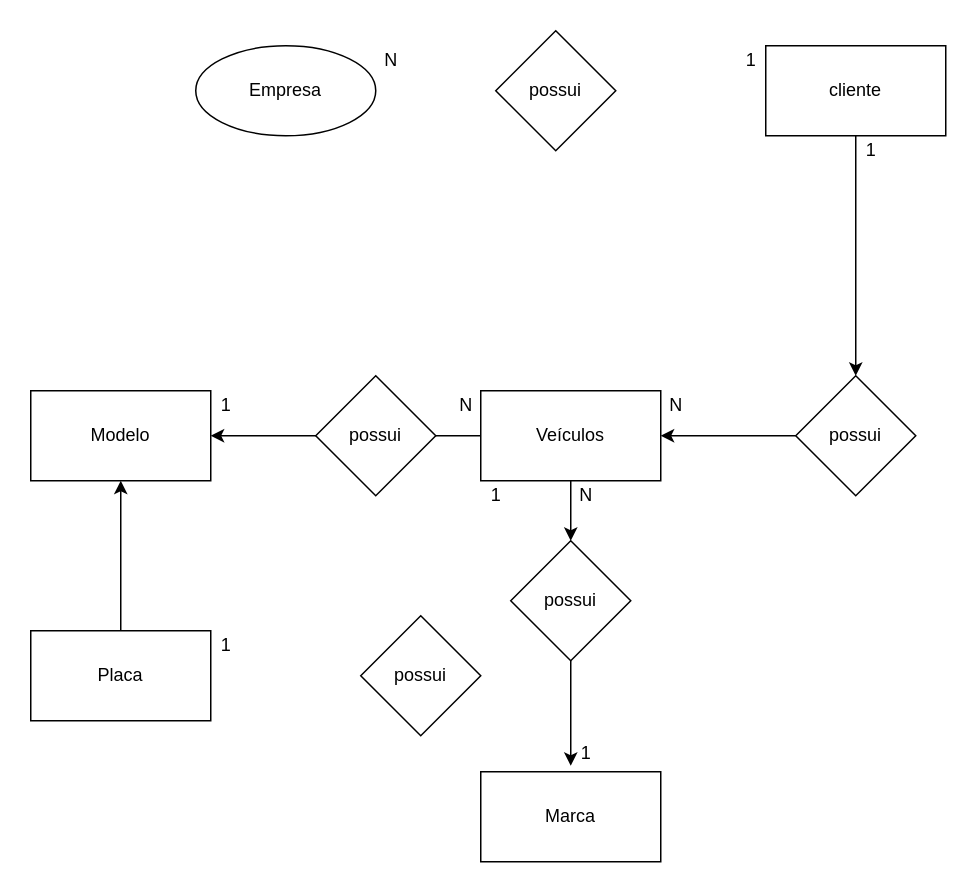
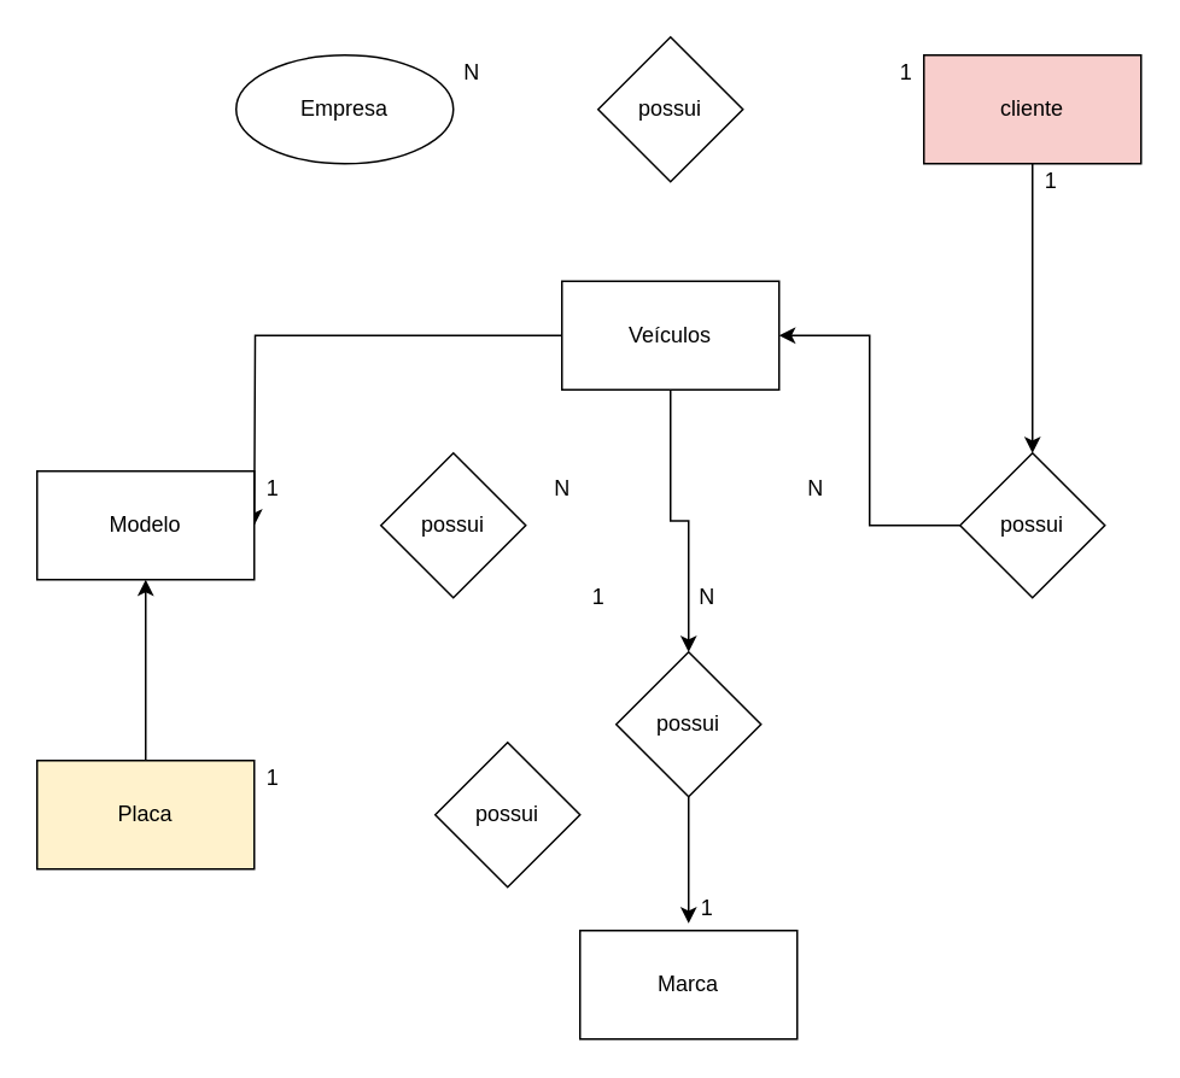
  <mxCell id="0" />
  <mxCell id="1" parent="0" />
  <mxCell id="2" value="Empresa" style="ellipse;whiteSpace=wrap;html=1;" vertex="1" parent="1"><mxGeometry x="130" y="30" width="120" height="60" as="geometry" /></mxCell>
  <mxCell id="3" value="" style="edgeStyle=orthogonalEdgeStyle;rounded=0;orthogonalLoop=1;jettySize=auto;html=1;entryX=1;entryY=0.5;entryDx=0;entryDy=0;" edge="1" parent="1" source="9" target="8"><mxGeometry relative="1" as="geometry"><mxPoint x="570" y="410" as="targetPoint" /><Array as="points" /></mxGeometry></mxCell>
  <mxCell id="4" style="edgeStyle=orthogonalEdgeStyle;rounded=0;orthogonalLoop=1;jettySize=auto;html=1;entryX=0.5;entryY=0;entryDx=0;entryDy=0;" edge="1" parent="1" source="5" target="9"><mxGeometry relative="1" as="geometry" /></mxCell>
- <mxCell id="5" value="cliente" style="rounded=0;whiteSpace=wrap;html=1;" vertex="1" parent="1"><mxGeometry x="510" y="30" width="120" height="60" as="geometry" /></mxCell>
+ <mxCell id="5" value="cliente" style="rounded=0;whiteSpace=wrap;html=1;fillColor=#f8cecc;" vertex="1" parent="1"><mxGeometry x="510" y="30" width="120" height="60" as="geometry" /></mxCell>
  <mxCell id="6" style="edgeStyle=orthogonalEdgeStyle;rounded=0;orthogonalLoop=1;jettySize=auto;html=1;" edge="1" parent="1" source="16"><mxGeometry relative="1" as="geometry"><mxPoint x="380" y="510" as="targetPoint" /></mxGeometry></mxCell>
  <mxCell id="7" style="edgeStyle=orthogonalEdgeStyle;rounded=0;orthogonalLoop=1;jettySize=auto;html=1;" edge="1" parent="1" source="8"><mxGeometry relative="1" as="geometry"><mxPoint x="140" y="290" as="targetPoint" /></mxGeometry></mxCell>
- <mxCell id="8" value="Veículos" style="rounded=0;whiteSpace=wrap;html=1;" vertex="1" parent="1"><mxGeometry x="320" y="260" width="120" height="60" as="geometry" /></mxCell>
+ <mxCell id="8" value="Veículos" style="rounded=0;whiteSpace=wrap;html=1;" vertex="1" parent="1"><mxGeometry x="310" y="155" width="120" height="60" as="geometry" /></mxCell>
  <mxCell id="9" value="possui" style="rhombus;whiteSpace=wrap;html=1;" vertex="1" parent="1"><mxGeometry x="530" y="250" width="80" height="80" as="geometry" /></mxCell>
  <mxCell id="10" value="possui" style="rhombus;whiteSpace=wrap;html=1;" vertex="1" parent="1"><mxGeometry x="330" y="20" width="80" height="80" as="geometry" /></mxCell>
  <mxCell id="11" value="N" style="text;html=1;align=center;verticalAlign=middle;resizable=0;points=[];autosize=1;" vertex="1" parent="1"><mxGeometry x="250" y="30" width="20" height="20" as="geometry" /></mxCell>
  <mxCell id="12" value="1" style="text;html=1;align=center;verticalAlign=middle;resizable=0;points=[];autosize=1;" vertex="1" parent="1"><mxGeometry x="490" y="30" width="20" height="20" as="geometry" /></mxCell>
  <mxCell id="13" value="1" style="text;html=1;align=center;verticalAlign=middle;resizable=0;points=[];autosize=1;" vertex="1" parent="1"><mxGeometry x="570" y="90" width="20" height="20" as="geometry" /></mxCell>
  <mxCell id="14" value="N" style="text;html=1;align=center;verticalAlign=middle;resizable=0;points=[];autosize=1;" vertex="1" parent="1"><mxGeometry x="440" y="260" width="20" height="20" as="geometry" /></mxCell>
  <mxCell id="15" value="possui" style="rhombus;whiteSpace=wrap;html=1;" vertex="1" parent="1"><mxGeometry x="210" y="250" width="80" height="80" as="geometry" /></mxCell>
  <mxCell id="16" value="possui" style="rhombus;whiteSpace=wrap;html=1;" vertex="1" parent="1"><mxGeometry x="340" y="360" width="80" height="80" as="geometry" /></mxCell>
  <mxCell id="17" style="edgeStyle=orthogonalEdgeStyle;rounded=0;orthogonalLoop=1;jettySize=auto;html=1;" edge="1" parent="1" source="8" target="16"><mxGeometry relative="1" as="geometry"><mxPoint x="380" y="510" as="targetPoint" /><mxPoint x="380" y="320" as="sourcePoint" /></mxGeometry></mxCell>
  <mxCell id="18" value="Modelo" style="rounded=0;whiteSpace=wrap;html=1;" vertex="1" parent="1"><mxGeometry y="260" width="120" height="60" as="geometry" x="20" /></mxCell>
  <mxCell id="19" value="Marca" style="rounded=0;whiteSpace=wrap;html=1;" vertex="1" parent="1"><mxGeometry x="320" y="514" width="120" height="60" as="geometry" /></mxCell>
  <mxCell id="20" value="N" style="text;html=1;align=center;verticalAlign=middle;resizable=0;points=[];autosize=1;" vertex="1" parent="1"><mxGeometry x="380" y="320" width="20" height="20" as="geometry" /></mxCell>
  <mxCell id="21" value="N" style="text;html=1;align=center;verticalAlign=middle;resizable=0;points=[];autosize=1;" vertex="1" parent="1"><mxGeometry x="300" y="260" width="20" height="20" as="geometry" /></mxCell>
  <mxCell id="22" value="1" style="text;html=1;align=center;verticalAlign=middle;resizable=0;points=[];autosize=1;" vertex="1" parent="1"><mxGeometry x="380" y="492.4" width="20" height="20" as="geometry" /></mxCell>
  <mxCell id="23" value="1" style="text;html=1;align=center;verticalAlign=middle;resizable=0;points=[];autosize=1;" vertex="1" parent="1"><mxGeometry x="140" y="260" width="20" height="20" as="geometry" /></mxCell>
  <mxCell id="24" style="edgeStyle=orthogonalEdgeStyle;rounded=0;orthogonalLoop=1;jettySize=auto;html=1;" edge="1" parent="1" source="25" target="18"><mxGeometry relative="1" as="geometry" /></mxCell>
- <mxCell id="25" value="Placa" style="rounded=0;whiteSpace=wrap;html=1;" vertex="1" parent="1"><mxGeometry y="420" width="120" height="60" as="geometry" x="20" /></mxCell>
+ <mxCell id="25" value="Placa" style="rounded=0;whiteSpace=wrap;html=1;fillColor=#fff2cc;" vertex="1" parent="1"><mxGeometry y="420" width="120" height="60" as="geometry" x="20" /></mxCell>
  <mxCell id="26" value="possui" style="rhombus;whiteSpace=wrap;html=1;" vertex="1" parent="1"><mxGeometry x="240" y="410" width="80" height="80" as="geometry" /></mxCell>
  <mxCell id="27" value="1" style="text;html=1;align=center;verticalAlign=middle;resizable=0;points=[];autosize=1;" vertex="1" parent="1"><mxGeometry x="320" y="320" width="20" height="20" as="geometry" /></mxCell>
  <mxCell id="28" value="1" style="text;html=1;align=center;verticalAlign=middle;resizable=0;points=[];autosize=1;" vertex="1" parent="1"><mxGeometry x="140" y="420" width="20" height="20" as="geometry" /></mxCell>
